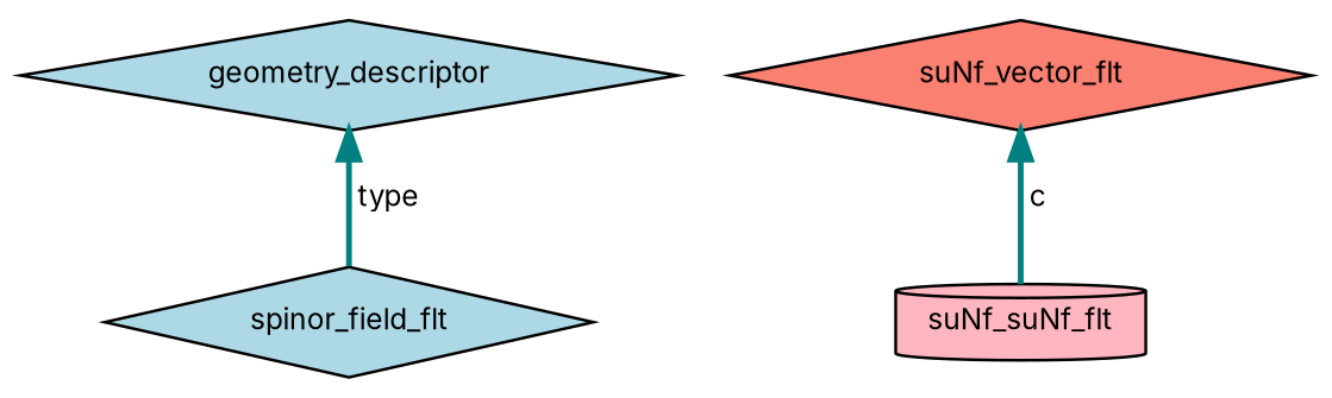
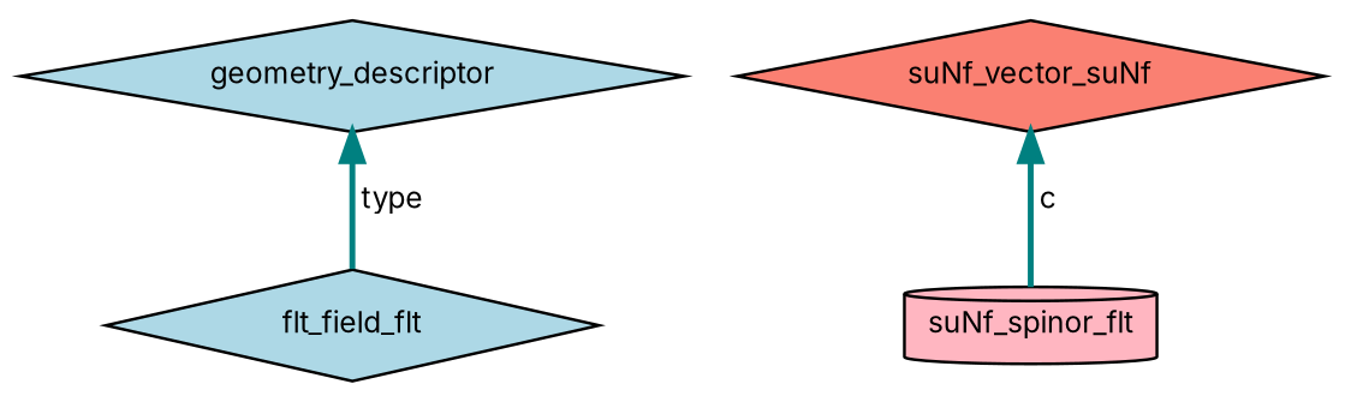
  digraph {
    fontname=Inter
    node [color=black fillcolor=lightblue fontname=Inter fontsize=10 shape=diamond style=filled]
    edge [color=teal dir=back fontname=Inter fontsize=10 labelfontname=Helvetica labelfontsize=10 style=bold]
-   n1 [fontcolor=black height=0.2 label=spinor_field_flt width=0.4]
+   n1 [fontcolor=black height=0.2 label=flt_field_flt width=0.4]
    n2 [height=0.2 label=geometry_descriptor width=0.4]
-   n3 [fillcolor=lightpink height=0.2 label=suNf_suNf_flt shape=cylinder width=0.4]
-   n4 [fillcolor=salmon height=0.2 label=suNf_vector_flt width=0.4]
+   n3 [fillcolor=lightpink height=0.2 label=suNf_spinor_flt shape=cylinder width=0.4]
+   n4 [fillcolor=salmon height=0.2 label=suNf_vector_suNf width=0.4]
    n2 -> n1 [label=" type"]
    n4 -> n3 [label=" c"]
  }
